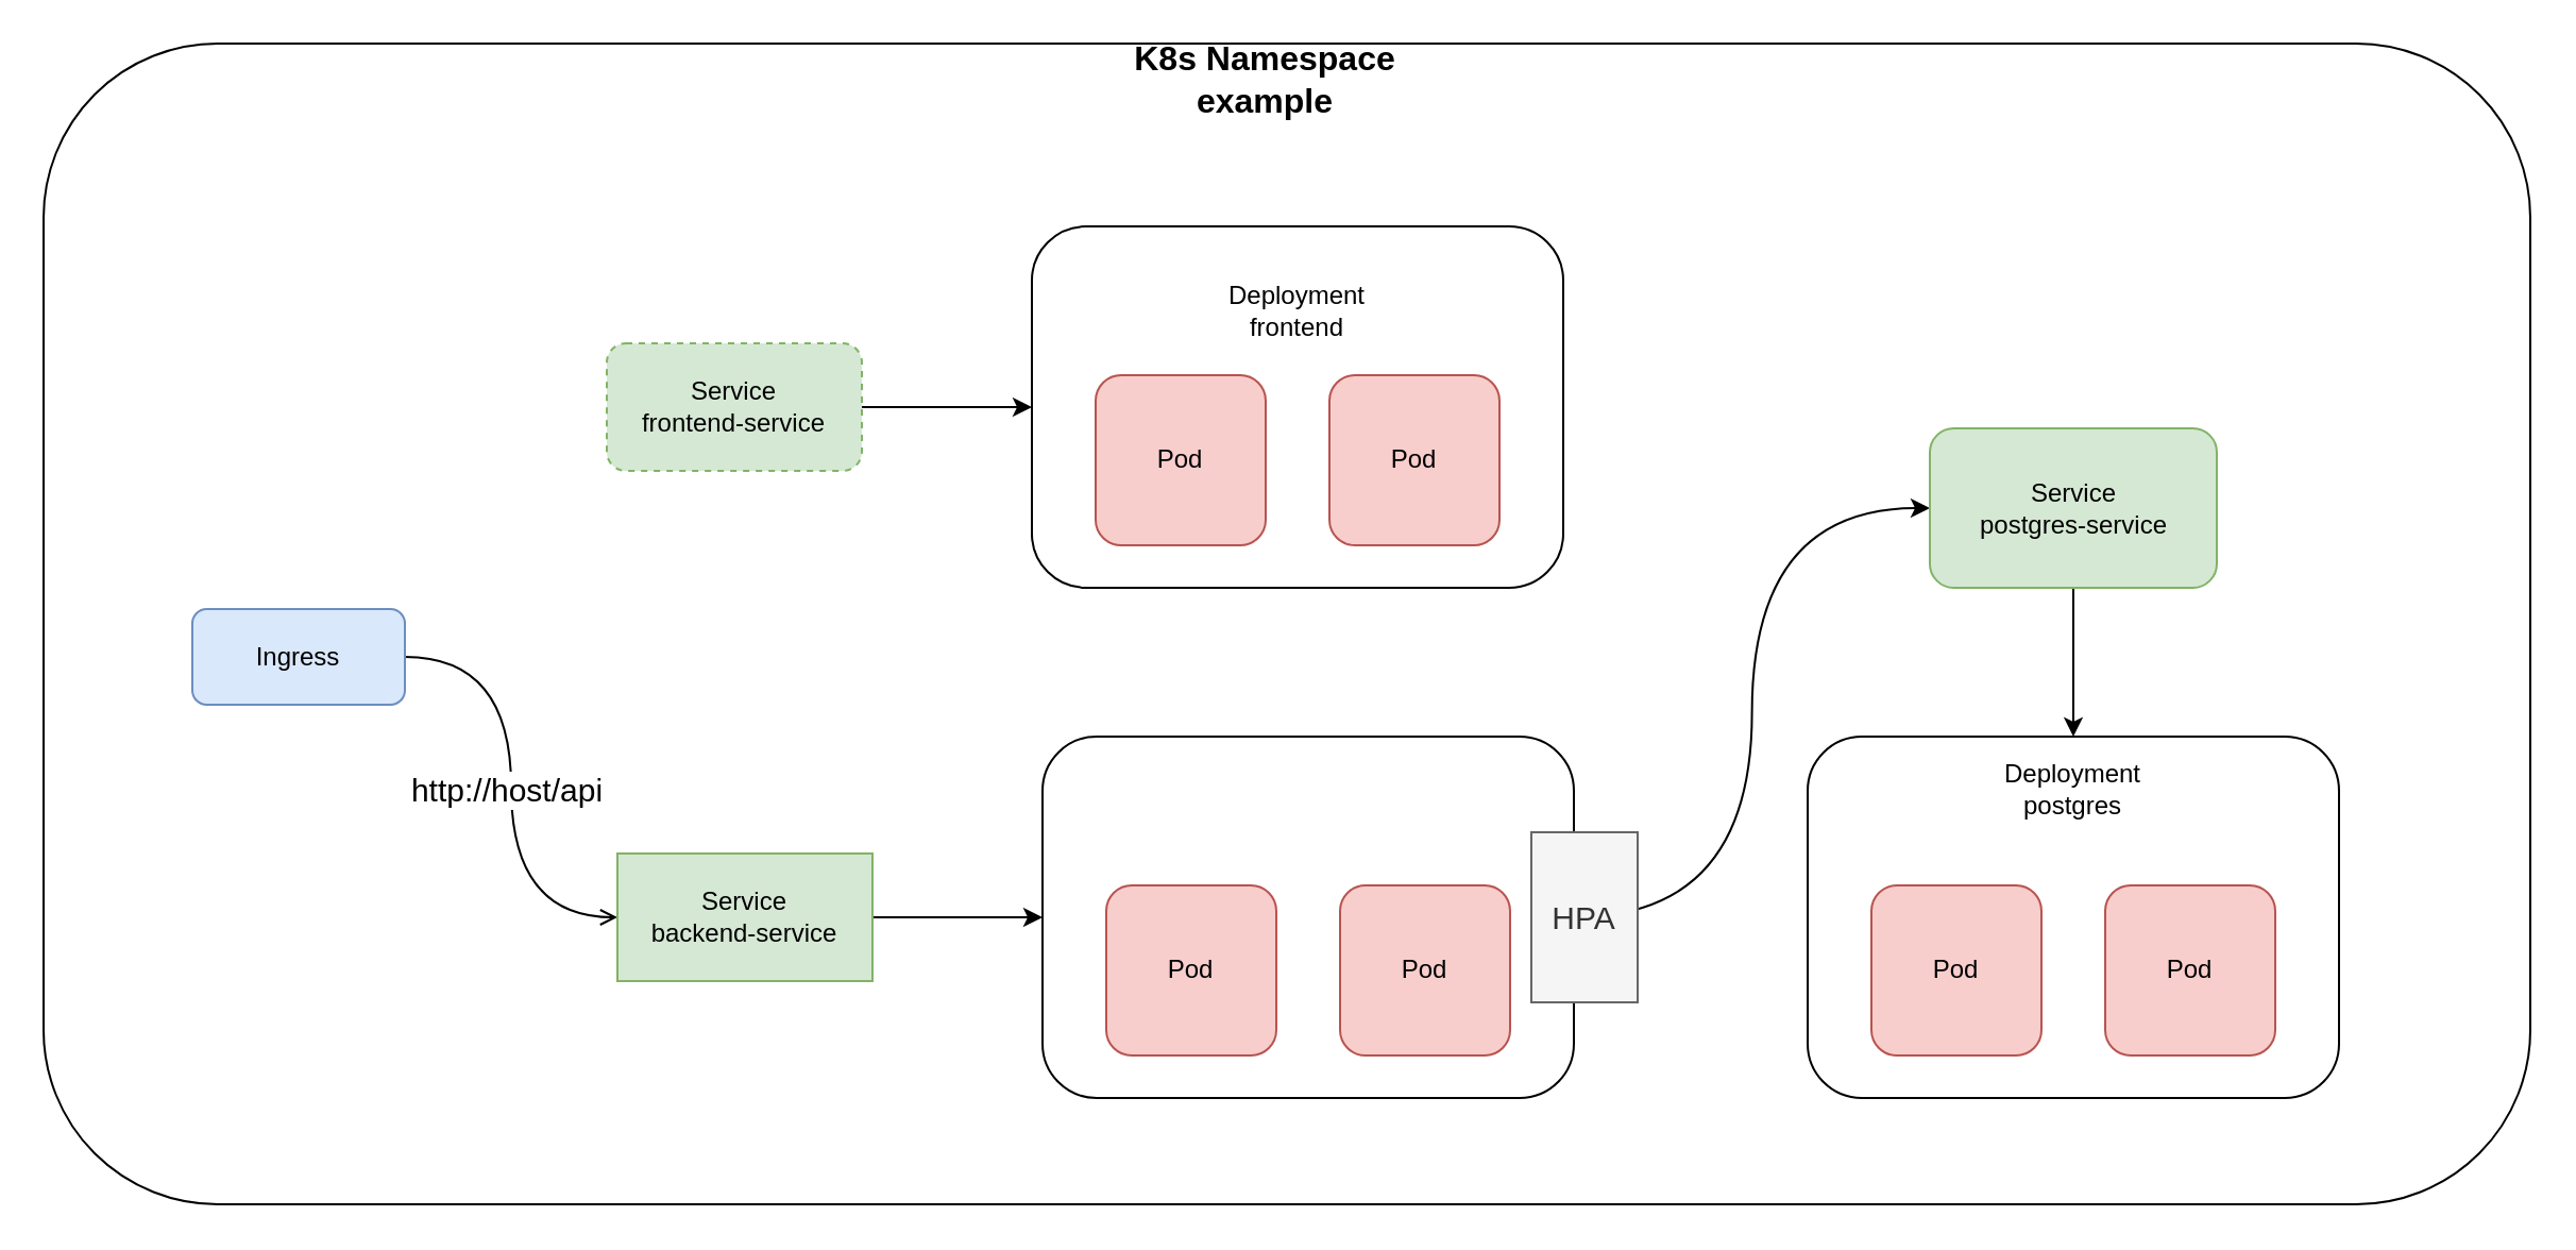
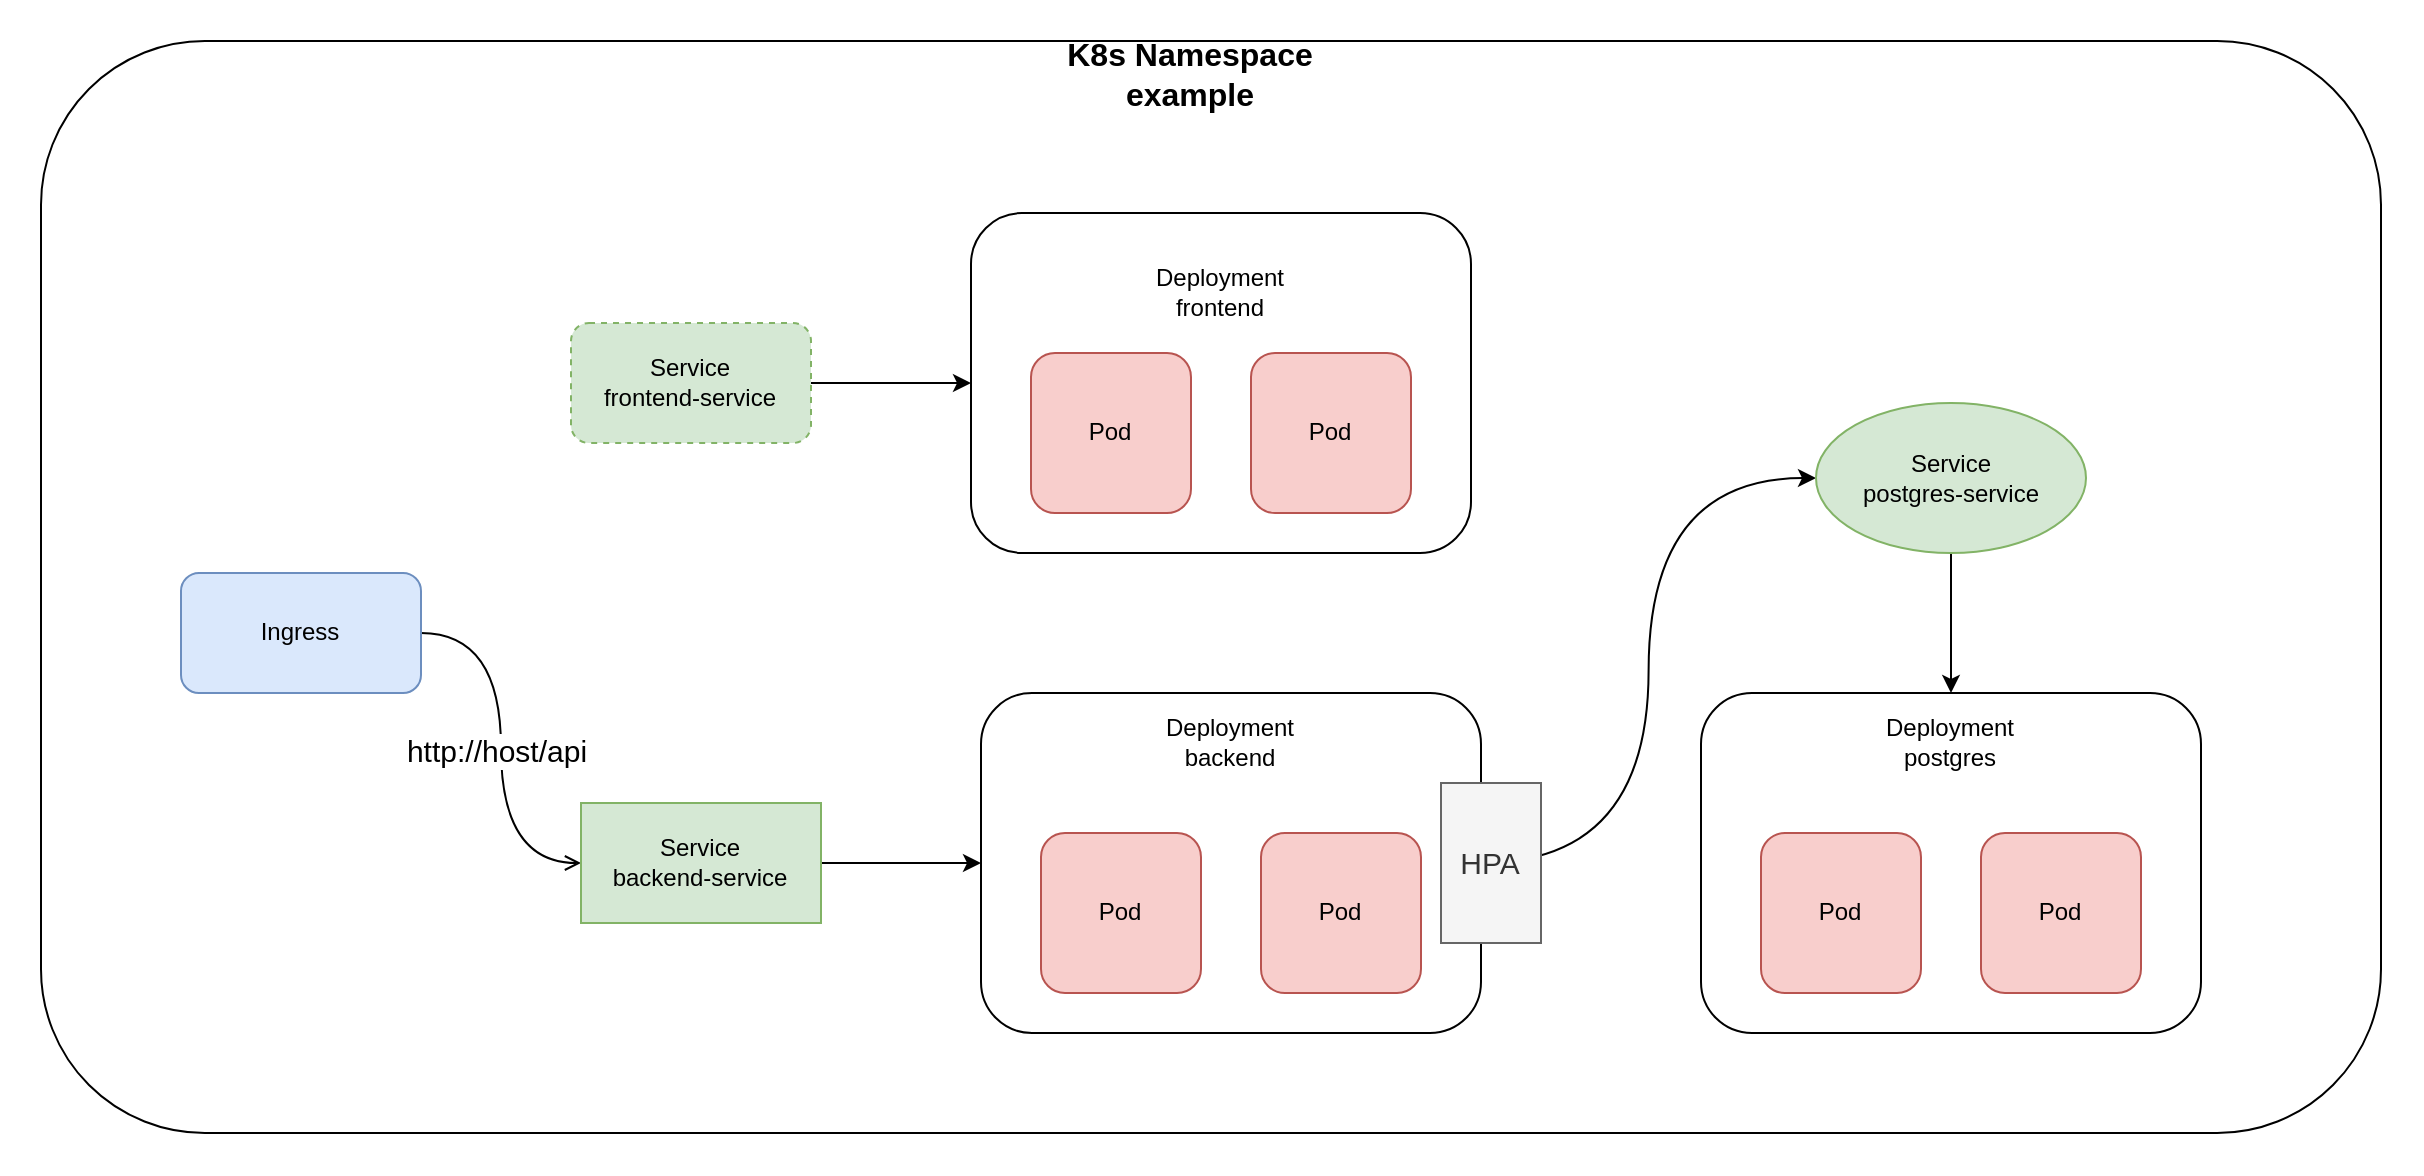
  <mxCell id="0" />
  <mxCell id="1" parent="0" />
  <mxCell id="2" value="" style="rounded=1;whiteSpace=wrap;html=1;fontSize=15;" parent="1" vertex="1"><mxGeometry x="20" y="20" width="1170" height="546" as="geometry" /></mxCell>
  <mxCell id="3" style="edgeStyle=orthogonalEdgeStyle;rounded=0;orthogonalLoop=1;jettySize=auto;html=1;exitX=1;exitY=0.5;exitDx=0;exitDy=0;entryX=0;entryY=0.5;entryDx=0;entryDy=0;curved=1;endArrow=open;" parent="1" source="5" target="7" edge="1"><mxGeometry relative="1" as="geometry" /></mxCell>
  <mxCell id="4" value="http://host/api" style="edgeLabel;html=1;align=center;verticalAlign=middle;resizable=0;points=[];fontSize=15;" parent="3" vertex="1" connectable="0"><mxGeometry x="0.005" y="-3" relative="1" as="geometry"><mxPoint as="offset" /></mxGeometry></mxCell>
- <mxCell id="5" value="Ingress" style="rounded=1;whiteSpace=wrap;html=1;fillColor=#dae8fc;strokeColor=#6c8ebf;" parent="1" vertex="1"><mxGeometry x="90" y="286" width="100" height="45" as="geometry" /></mxCell>
+ <mxCell id="5" value="Ingress" style="rounded=1;whiteSpace=wrap;html=1;fillColor=#dae8fc;strokeColor=#6c8ebf;" parent="1" vertex="1"><mxGeometry x="90" y="286" width="120" height="60" as="geometry" /></mxCell>
  <mxCell id="6" style="rounded=0;orthogonalLoop=1;jettySize=auto;html=1;exitX=1;exitY=0.5;exitDx=0;exitDy=0;entryX=0;entryY=0.5;entryDx=0;entryDy=0;" parent="1" source="7" target="11" edge="1"><mxGeometry relative="1" as="geometry" /></mxCell>
  <mxCell id="7" value="Service&lt;br&gt;backend-service" style="whiteSpace=wrap;html=1;fillColor=#d5e8d4;strokeColor=#82b366;rounded=0;" parent="1" vertex="1"><mxGeometry x="290" y="401" width="120" height="60" as="geometry" /></mxCell>
  <mxCell id="8" style="edgeStyle=none;rounded=0;orthogonalLoop=1;jettySize=auto;html=1;exitX=1;exitY=0.5;exitDx=0;exitDy=0;entryX=0;entryY=0.5;entryDx=0;entryDy=0;" parent="1" source="9" target="15" edge="1"><mxGeometry relative="1" as="geometry" /></mxCell>
  <mxCell id="9" value="Service&lt;br&gt;frontend-service" style="rounded=1;whiteSpace=wrap;html=1;fillColor=#d5e8d4;strokeColor=#82b366;dashed=1;" parent="1" vertex="1"><mxGeometry x="285" y="161" width="120" height="60" as="geometry" /></mxCell>
  <mxCell id="10" style="edgeStyle=orthogonalEdgeStyle;rounded=0;orthogonalLoop=1;jettySize=auto;html=1;exitX=1;exitY=0.5;exitDx=0;exitDy=0;entryX=0;entryY=0.5;entryDx=0;entryDy=0;fontSize=15;curved=1;" parent="1" source="11" target="24" edge="1"><mxGeometry relative="1" as="geometry" /></mxCell>
  <mxCell id="11" value="" style="rounded=1;whiteSpace=wrap;html=1;" parent="1" vertex="1"><mxGeometry x="490" y="346" width="250" height="170" as="geometry" /></mxCell>
  <mxCell id="12" value="Pod" style="rounded=1;whiteSpace=wrap;html=1;fillColor=#f8cecc;strokeColor=#b85450;" parent="1" vertex="1"><mxGeometry x="520" y="416" width="80" height="80" as="geometry" /></mxCell>
  <mxCell id="13" value="Pod" style="rounded=1;whiteSpace=wrap;html=1;fillColor=#f8cecc;strokeColor=#b85450;" parent="1" vertex="1"><mxGeometry x="630" y="416" width="80" height="80" as="geometry" /></mxCell>
+ <mxCell id="14" value="Deployment&lt;br&gt;backend" style="text;html=1;strokeColor=none;fillColor=none;align=center;verticalAlign=middle;whiteSpace=wrap;rounded=0;" parent="1" vertex="1"><mxGeometry x="585" y="356" width="60" height="30" as="geometry" /></mxCell>
  <mxCell id="15" value="" style="rounded=1;whiteSpace=wrap;html=1;" parent="1" vertex="1"><mxGeometry x="485" y="106" width="250" height="170" as="geometry" /></mxCell>
  <mxCell id="16" value="Pod" style="rounded=1;whiteSpace=wrap;html=1;fillColor=#f8cecc;strokeColor=#b85450;" parent="1" vertex="1"><mxGeometry x="515" y="176" width="80" height="80" as="geometry" /></mxCell>
  <mxCell id="17" value="Pod" style="rounded=1;whiteSpace=wrap;html=1;fillColor=#f8cecc;strokeColor=#b85450;" parent="1" vertex="1"><mxGeometry x="625" y="176" width="80" height="80" as="geometry" /></mxCell>
  <mxCell id="18" value="Deployment&lt;br&gt;frontend" style="text;html=1;strokeColor=none;fillColor=none;align=center;verticalAlign=middle;whiteSpace=wrap;rounded=0;" parent="1" vertex="1"><mxGeometry x="580" y="131" width="60" height="30" as="geometry" /></mxCell>
  <mxCell id="19" value="" style="rounded=1;whiteSpace=wrap;html=1;" parent="1" vertex="1"><mxGeometry x="850" y="346" width="250" height="170" as="geometry" /></mxCell>
  <mxCell id="20" value="Pod" style="rounded=1;whiteSpace=wrap;html=1;fillColor=#f8cecc;strokeColor=#b85450;" parent="1" vertex="1"><mxGeometry x="880" y="416" width="80" height="80" as="geometry" /></mxCell>
  <mxCell id="21" value="Pod" style="rounded=1;whiteSpace=wrap;html=1;fillColor=#f8cecc;strokeColor=#b85450;" parent="1" vertex="1"><mxGeometry x="990" y="416" width="80" height="80" as="geometry" /></mxCell>
  <mxCell id="22" value="Deployment&lt;br&gt;postgres" style="text;html=1;strokeColor=none;fillColor=none;align=center;verticalAlign=middle;whiteSpace=wrap;rounded=0;" parent="1" vertex="1"><mxGeometry x="945" y="356" width="60" height="30" as="geometry" /></mxCell>
  <mxCell id="23" style="rounded=0;orthogonalLoop=1;jettySize=auto;html=1;exitX=0.5;exitY=1;exitDx=0;exitDy=0;entryX=0.5;entryY=0;entryDx=0;entryDy=0;fontSize=15;" parent="1" source="24" target="19" edge="1"><mxGeometry relative="1" as="geometry" /></mxCell>
- <mxCell id="24" value="Service&lt;br&gt;postgres-service" style="rounded=1;whiteSpace=wrap;html=1;fillColor=#d5e8d4;strokeColor=#82b366;" parent="1" vertex="1"><mxGeometry x="907.5" y="201" width="135" height="75" as="geometry" /></mxCell>
+ <mxCell id="24" value="Service&lt;br&gt;postgres-service" style="ellipse;whiteSpace=wrap;html=1;fillColor=#d5e8d4;strokeColor=#82b366;" parent="1" vertex="1"><mxGeometry x="907.5" y="201" width="135" height="75" as="geometry" /></mxCell>
  <mxCell id="25" value="HPA" style="rounded=0;whiteSpace=wrap;html=1;fontSize=15;fillColor=#f5f5f5;fontColor=#333333;strokeColor=#666666;" parent="1" vertex="1"><mxGeometry x="720" y="391" width="50" height="80" as="geometry" /></mxCell>
  <mxCell id="26" value="K8s Namespace&lt;br style=&quot;font-size: 16px;&quot;&gt;example" style="text;html=1;strokeColor=none;fillColor=none;align=center;verticalAlign=middle;whiteSpace=wrap;rounded=0;fontSize=16;fontStyle=1" parent="1" vertex="1"><mxGeometry x="520" y="22" width="150" height="30" as="geometry" /></mxCell>
